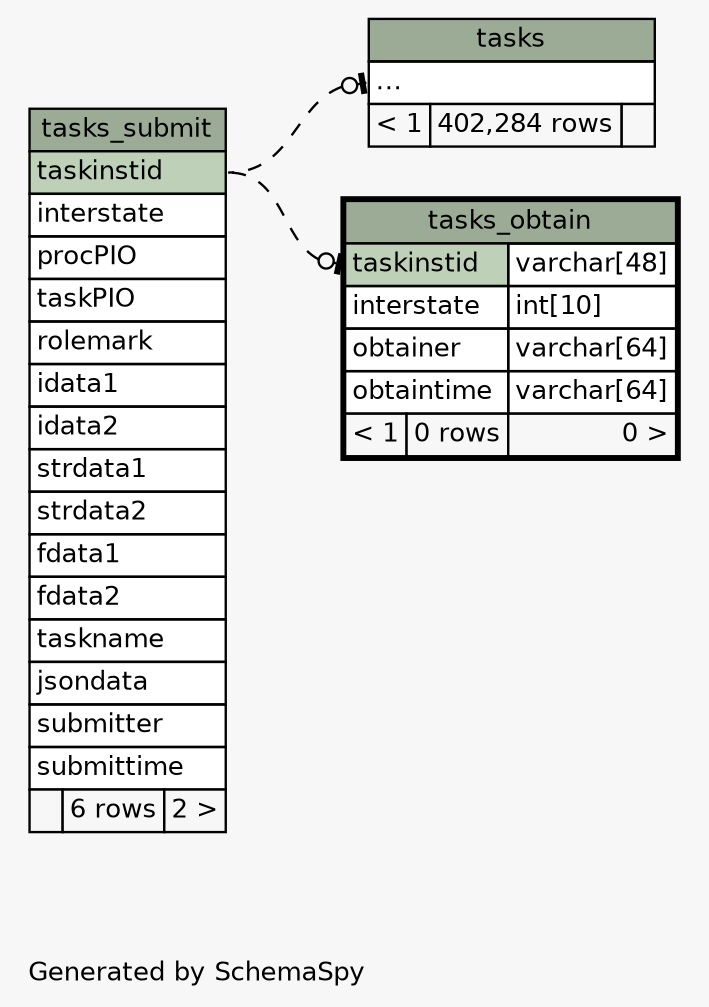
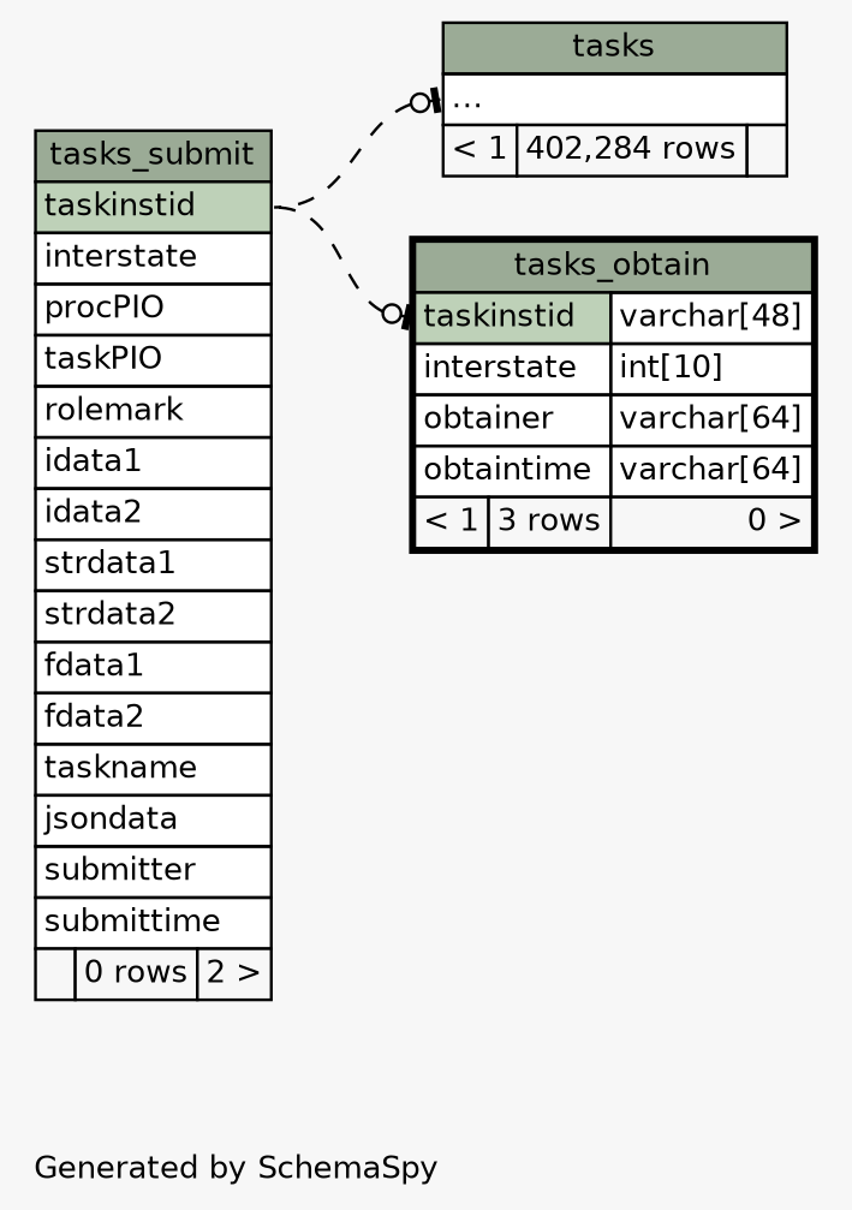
  digraph {
    bgcolor="#f7f7f7"
    fontname=Helvetica
    fontsize=11
    label="\nGenerated by SchemaSpy"
    labeljust=l
    nodesep=0.18
    rankdir=RL
    ranksep=0.46
    node [fontname=Helvetica fontsize=11 shape=plaintext]
    edge [arrowhead=none arrowsize=0.8 arrowtail=teeodot dir=back headport="taskinstid:e" style=dashed]
    n1 [label=<     <TABLE BORDER="0" CELLBORDER="1" CELLSPACING="0" BGCOLOR="#ffffff">       <TR><TD COLSPAN="3" BGCOLOR="#9bab96" ALIGN="CENTER">tasks</TD></TR>       <TR><TD PORT="elipses" COLSPAN="3" ALIGN="LEFT">...</TD></TR>       <TR><TD ALIGN="LEFT" BGCOLOR="#f7f7f7">&lt; 1</TD><TD ALIGN="RIGHT" BGCOLOR="#f7f7f7">402,284 rows</TD><TD ALIGN="RIGHT" BGCOLOR="#f7f7f7">  </TD></TR>     </TABLE>>]
-   n2 [label=<     <TABLE BORDER="0" CELLBORDER="1" CELLSPACING="0" BGCOLOR="#ffffff">       <TR><TD COLSPAN="3" BGCOLOR="#9bab96" ALIGN="CENTER">tasks_submit</TD></TR>       <TR><TD PORT="taskinstid" COLSPAN="3" BGCOLOR="#bed1b8" ALIGN="LEFT">taskinstid</TD></TR>       <TR><TD PORT="interstate" COLSPAN="3" ALIGN="LEFT">interstate</TD></TR>       <TR><TD PORT="procPIO" COLSPAN="3" ALIGN="LEFT">procPIO</TD></TR>       <TR><TD PORT="taskPIO" COLSPAN="3" ALIGN="LEFT">taskPIO</TD></TR>       <TR><TD PORT="rolemark" COLSPAN="3" ALIGN="LEFT">rolemark</TD></TR>       <TR><TD PORT="idata1" COLSPAN="3" ALIGN="LEFT">idata1</TD></TR>       <TR><TD PORT="idata2" COLSPAN="3" ALIGN="LEFT">idata2</TD></TR>       <TR><TD PORT="strdata1" COLSPAN="3" ALIGN="LEFT">strdata1</TD></TR>       <TR><TD PORT="strdata2" COLSPAN="3" ALIGN="LEFT">strdata2</TD></TR>       <TR><TD PORT="fdata1" COLSPAN="3" ALIGN="LEFT">fdata1</TD></TR>       <TR><TD PORT="fdata2" COLSPAN="3" ALIGN="LEFT">fdata2</TD></TR>       <TR><TD PORT="taskname" COLSPAN="3" ALIGN="LEFT">taskname</TD></TR>       <TR><TD PORT="jsondata" COLSPAN="3" ALIGN="LEFT">jsondata</TD></TR>       <TR><TD PORT="submitter" COLSPAN="3" ALIGN="LEFT">submitter</TD></TR>       <TR><TD PORT="submittime" COLSPAN="3" ALIGN="LEFT">submittime</TD></TR>       <TR><TD ALIGN="LEFT" BGCOLOR="#f7f7f7">  </TD><TD ALIGN="RIGHT" BGCOLOR="#f7f7f7">6 rows</TD><TD ALIGN="RIGHT" BGCOLOR="#f7f7f7">2 &gt;</TD></TR>     </TABLE>>]
-   n3 [label=<     <TABLE BORDER="2" CELLBORDER="1" CELLSPACING="0" BGCOLOR="#ffffff">       <TR><TD COLSPAN="3" BGCOLOR="#9bab96" ALIGN="CENTER">tasks_obtain</TD></TR>       <TR><TD PORT="taskinstid" COLSPAN="2" BGCOLOR="#bed1b8" ALIGN="LEFT">taskinstid</TD><TD PORT="taskinstid.type" ALIGN="LEFT">varchar[48]</TD></TR>       <TR><TD PORT="interstate" COLSPAN="2" ALIGN="LEFT">interstate</TD><TD PORT="interstate.type" ALIGN="LEFT">int[10]</TD></TR>       <TR><TD PORT="obtainer" COLSPAN="2" ALIGN="LEFT">obtainer</TD><TD PORT="obtainer.type" ALIGN="LEFT">varchar[64]</TD></TR>       <TR><TD PORT="obtaintime" COLSPAN="2" ALIGN="LEFT">obtaintime</TD><TD PORT="obtaintime.type" ALIGN="LEFT">varchar[64]</TD></TR>       <TR><TD ALIGN="LEFT" BGCOLOR="#f7f7f7">&lt; 1</TD><TD ALIGN="RIGHT" BGCOLOR="#f7f7f7">0 rows</TD><TD ALIGN="RIGHT" BGCOLOR="#f7f7f7">0 &gt;</TD></TR>     </TABLE>>]
+   n2 [label=<     <TABLE BORDER="0" CELLBORDER="1" CELLSPACING="0" BGCOLOR="#ffffff">       <TR><TD COLSPAN="3" BGCOLOR="#9bab96" ALIGN="CENTER">tasks_submit</TD></TR>       <TR><TD PORT="taskinstid" COLSPAN="3" BGCOLOR="#bed1b8" ALIGN="LEFT">taskinstid</TD></TR>       <TR><TD PORT="interstate" COLSPAN="3" ALIGN="LEFT">interstate</TD></TR>       <TR><TD PORT="procPIO" COLSPAN="3" ALIGN="LEFT">procPIO</TD></TR>       <TR><TD PORT="taskPIO" COLSPAN="3" ALIGN="LEFT">taskPIO</TD></TR>       <TR><TD PORT="rolemark" COLSPAN="3" ALIGN="LEFT">rolemark</TD></TR>       <TR><TD PORT="idata1" COLSPAN="3" ALIGN="LEFT">idata1</TD></TR>       <TR><TD PORT="idata2" COLSPAN="3" ALIGN="LEFT">idata2</TD></TR>       <TR><TD PORT="strdata1" COLSPAN="3" ALIGN="LEFT">strdata1</TD></TR>       <TR><TD PORT="strdata2" COLSPAN="3" ALIGN="LEFT">strdata2</TD></TR>       <TR><TD PORT="fdata1" COLSPAN="3" ALIGN="LEFT">fdata1</TD></TR>       <TR><TD PORT="fdata2" COLSPAN="3" ALIGN="LEFT">fdata2</TD></TR>       <TR><TD PORT="taskname" COLSPAN="3" ALIGN="LEFT">taskname</TD></TR>       <TR><TD PORT="jsondata" COLSPAN="3" ALIGN="LEFT">jsondata</TD></TR>       <TR><TD PORT="submitter" COLSPAN="3" ALIGN="LEFT">submitter</TD></TR>       <TR><TD PORT="submittime" COLSPAN="3" ALIGN="LEFT">submittime</TD></TR>       <TR><TD ALIGN="LEFT" BGCOLOR="#f7f7f7">  </TD><TD ALIGN="RIGHT" BGCOLOR="#f7f7f7">0 rows</TD><TD ALIGN="RIGHT" BGCOLOR="#f7f7f7">2 &gt;</TD></TR>     </TABLE>>]
+   n3 [label=<     <TABLE BORDER="2" CELLBORDER="1" CELLSPACING="0" BGCOLOR="#ffffff">       <TR><TD COLSPAN="3" BGCOLOR="#9bab96" ALIGN="CENTER">tasks_obtain</TD></TR>       <TR><TD PORT="taskinstid" COLSPAN="2" BGCOLOR="#bed1b8" ALIGN="LEFT">taskinstid</TD><TD PORT="taskinstid.type" ALIGN="LEFT">varchar[48]</TD></TR>       <TR><TD PORT="interstate" COLSPAN="2" ALIGN="LEFT">interstate</TD><TD PORT="interstate.type" ALIGN="LEFT">int[10]</TD></TR>       <TR><TD PORT="obtainer" COLSPAN="2" ALIGN="LEFT">obtainer</TD><TD PORT="obtainer.type" ALIGN="LEFT">varchar[64]</TD></TR>       <TR><TD PORT="obtaintime" COLSPAN="2" ALIGN="LEFT">obtaintime</TD><TD PORT="obtaintime.type" ALIGN="LEFT">varchar[64]</TD></TR>       <TR><TD ALIGN="LEFT" BGCOLOR="#f7f7f7">&lt; 1</TD><TD ALIGN="RIGHT" BGCOLOR="#f7f7f7">3 rows</TD><TD ALIGN="RIGHT" BGCOLOR="#f7f7f7">0 &gt;</TD></TR>     </TABLE>>]
    n1 -> n2 [tailport="elipses:w"]
    n3 -> n2 [tailport="taskinstid:w"]
  }
